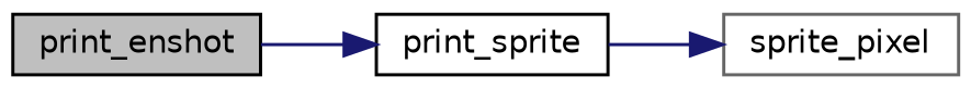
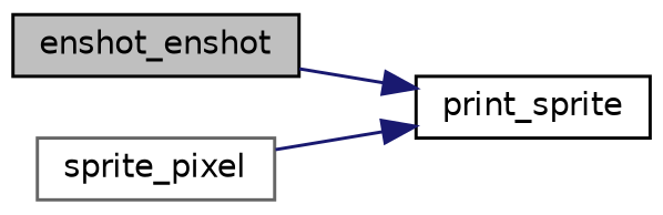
  digraph {
    rankdir=LR
    node [color=black fillcolor=white fontname=Helvetica fontsize=10 shape=record style=filled]
    edge [color=midnightblue fontname=Helvetica fontsize=10 labelfontname=Helvetica labelfontsize=10 style=solid]
-   n1 [fillcolor=grey75 fontcolor=black height=0.2 label=print_enshot width=0.4]
+   n1 [fillcolor=grey75 fontcolor=black height=0.2 label=enshot_enshot width=0.4]
    n2 [height=0.2 label=print_sprite width=0.4]
    n3 [color=gray40 height=0.2 label=sprite_pixel width=0.4]
    n1 -> n2
-   n2 -> n3
+   n3 -> n2
  }
